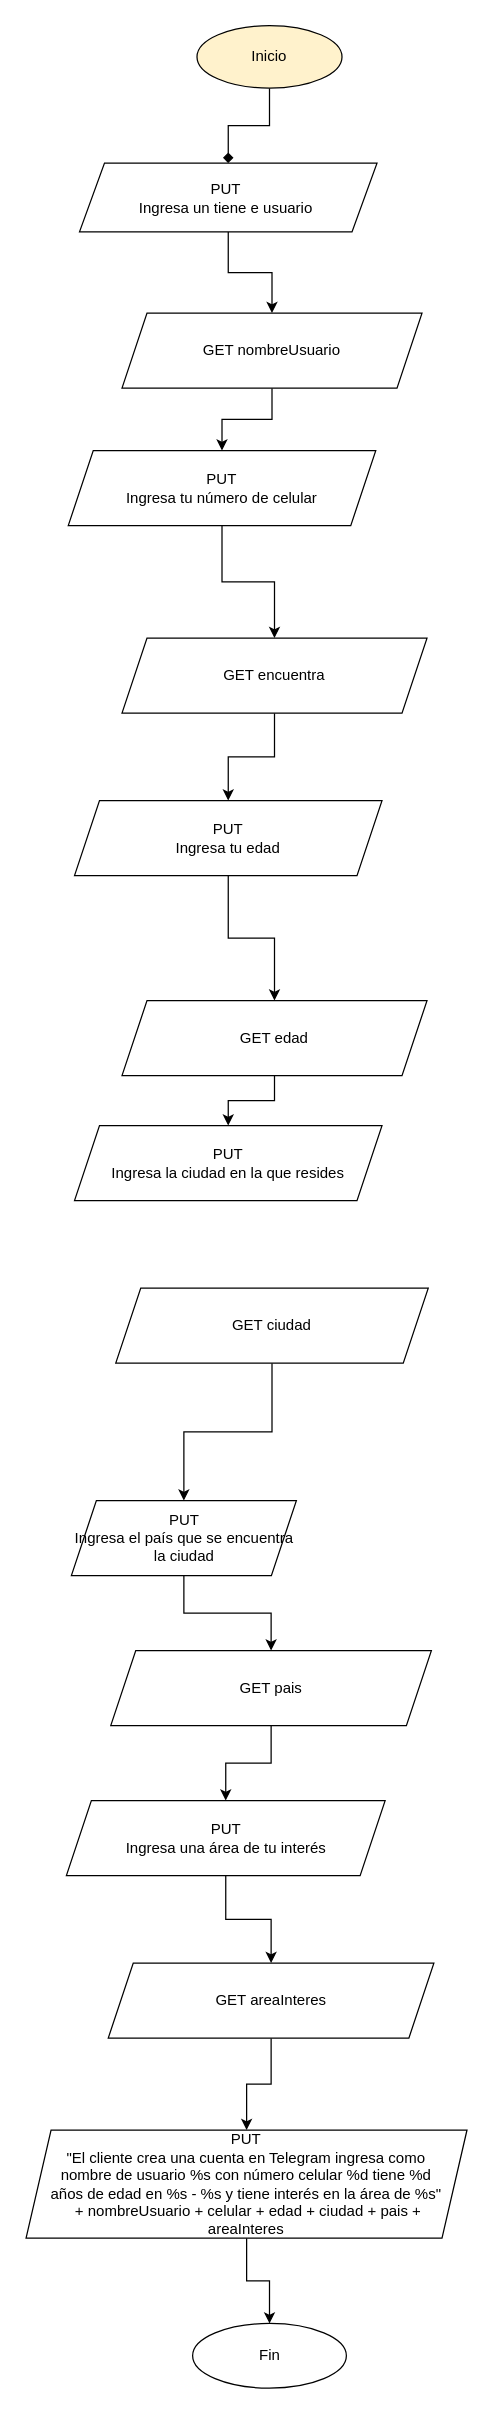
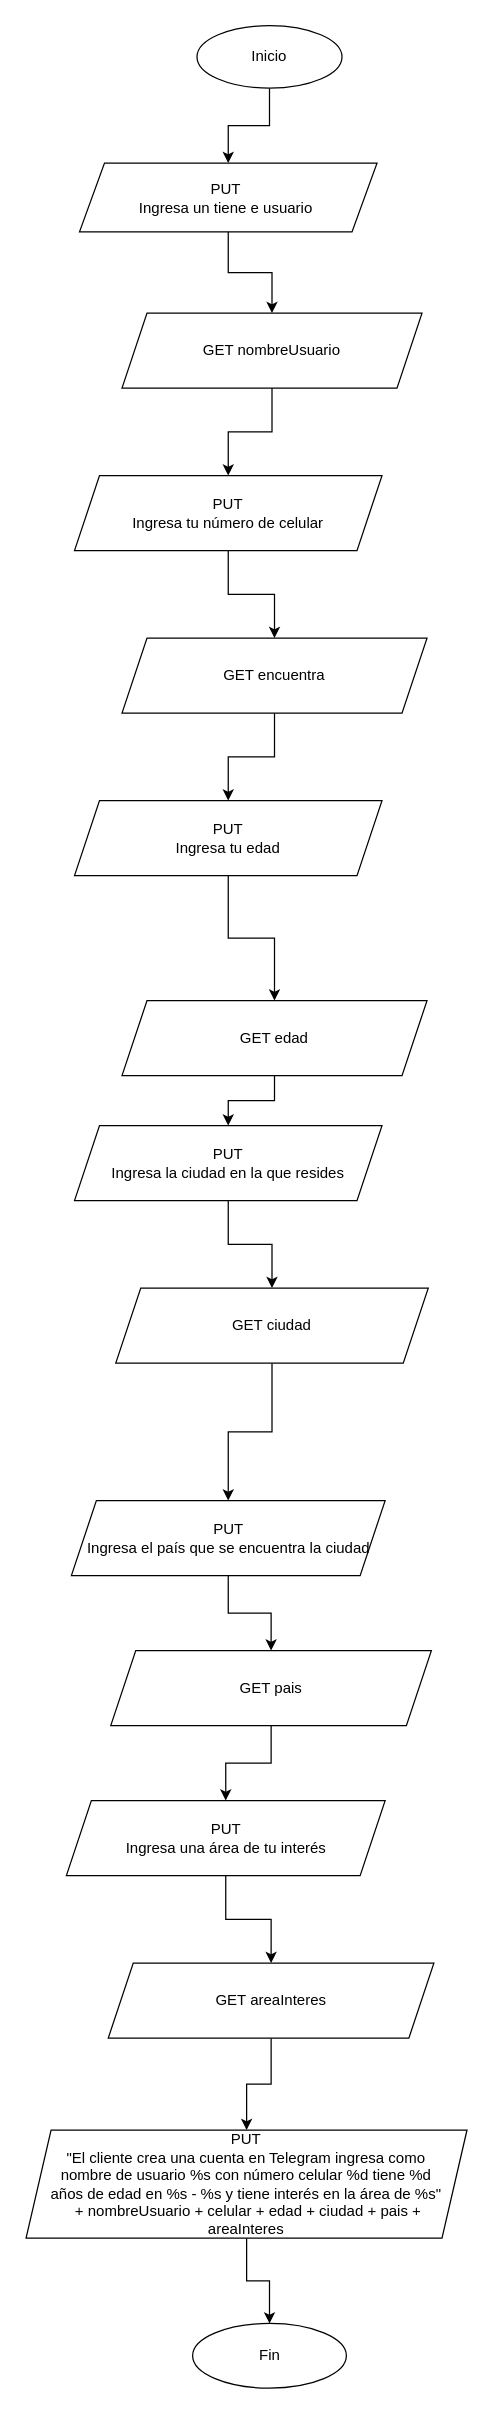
  <mxCell id="0" />
  <mxCell id="1" parent="0" />
- <mxCell id="2" value="" style="edgeStyle=orthogonalEdgeStyle;rounded=0;orthogonalLoop=1;jettySize=auto;html=1;endArrow=diamond;" edge="1" parent="1" source="3" target="5"><mxGeometry relative="1" as="geometry" /></mxCell>
- <mxCell id="3" value="Inicio" style="ellipse;whiteSpace=wrap;html=1;fillColor=#fff2cc;" vertex="1" parent="1"><mxGeometry x="157" y="20" width="116" height="50" as="geometry" /></mxCell>
+ <mxCell id="2" value="" style="edgeStyle=orthogonalEdgeStyle;rounded=0;orthogonalLoop=1;jettySize=auto;html=1;" edge="1" parent="1" source="3" target="5"><mxGeometry relative="1" as="geometry" /></mxCell>
+ <mxCell id="3" value="Inicio" style="ellipse;whiteSpace=wrap;html=1;" vertex="1" parent="1"><mxGeometry x="157" y="20" width="116" height="50" as="geometry" /></mxCell>
  <mxCell id="4" value="" style="edgeStyle=orthogonalEdgeStyle;rounded=0;orthogonalLoop=1;jettySize=auto;html=1;" edge="1" parent="1" source="5" target="7"><mxGeometry relative="1" as="geometry" /></mxCell>
  <mxCell id="5" value="PUT&amp;nbsp;&lt;br&gt;Ingresa un tiene e usuario&amp;nbsp;" style="shape=parallelogram;perimeter=parallelogramPerimeter;whiteSpace=wrap;html=1;fixedSize=1;" vertex="1" parent="1"><mxGeometry x="63" y="130" width="238" height="55" as="geometry" /></mxCell>
  <mxCell id="6" value="" style="edgeStyle=orthogonalEdgeStyle;rounded=0;orthogonalLoop=1;jettySize=auto;html=1;" edge="1" parent="1" source="7" target="9"><mxGeometry relative="1" as="geometry" /></mxCell>
  <mxCell id="7" value="GET nombreUsuario" style="shape=parallelogram;perimeter=parallelogramPerimeter;whiteSpace=wrap;html=1;fixedSize=1;" vertex="1" parent="1"><mxGeometry x="97" y="250" width="240" height="60" as="geometry" /></mxCell>
  <mxCell id="8" value="" style="edgeStyle=orthogonalEdgeStyle;rounded=0;orthogonalLoop=1;jettySize=auto;html=1;" edge="1" parent="1" source="9" target="11"><mxGeometry relative="1" as="geometry" /></mxCell>
- <mxCell id="9" value="PUT&lt;br&gt;Ingresa tu número de celular" style="shape=parallelogram;perimeter=parallelogramPerimeter;whiteSpace=wrap;html=1;fixedSize=1;" vertex="1" parent="1"><mxGeometry x="54" y="360" width="246" height="60" as="geometry" /></mxCell>
+ <mxCell id="9" value="PUT&lt;br&gt;Ingresa tu número de celular" style="shape=parallelogram;perimeter=parallelogramPerimeter;whiteSpace=wrap;html=1;fixedSize=1;" vertex="1" parent="1"><mxGeometry x="59" y="380" width="246" height="60" as="geometry" /></mxCell>
  <mxCell id="10" value="" style="edgeStyle=orthogonalEdgeStyle;rounded=0;orthogonalLoop=1;jettySize=auto;html=1;" edge="1" parent="1" source="11" target="13"><mxGeometry relative="1" as="geometry" /></mxCell>
  <mxCell id="11" value="GET encuentra" style="shape=parallelogram;perimeter=parallelogramPerimeter;whiteSpace=wrap;html=1;fixedSize=1;" vertex="1" parent="1"><mxGeometry x="97" y="510" width="244" height="60" as="geometry" /></mxCell>
  <mxCell id="12" value="" style="edgeStyle=orthogonalEdgeStyle;rounded=0;orthogonalLoop=1;jettySize=auto;html=1;" edge="1" parent="1" source="13" target="15"><mxGeometry relative="1" as="geometry" /></mxCell>
  <mxCell id="13" value="PUT&lt;br&gt;Ingresa tu edad" style="shape=parallelogram;perimeter=parallelogramPerimeter;whiteSpace=wrap;html=1;fixedSize=1;" vertex="1" parent="1"><mxGeometry x="59" y="640" width="246" height="60" as="geometry" /></mxCell>
  <mxCell id="14" value="" style="edgeStyle=orthogonalEdgeStyle;rounded=0;orthogonalLoop=1;jettySize=auto;html=1;" edge="1" parent="1" source="15" target="17"><mxGeometry relative="1" as="geometry" /></mxCell>
  <mxCell id="15" value="GET edad" style="shape=parallelogram;perimeter=parallelogramPerimeter;whiteSpace=wrap;html=1;fixedSize=1;" vertex="1" parent="1"><mxGeometry x="97" y="800" width="244" height="60" as="geometry" /></mxCell>
+ <mxCell id="16" value="" style="edgeStyle=orthogonalEdgeStyle;rounded=0;orthogonalLoop=1;jettySize=auto;html=1;" edge="1" parent="1" source="17" target="19"><mxGeometry relative="1" as="geometry" /></mxCell>
  <mxCell id="17" value="PUT&lt;br&gt;Ingresa la ciudad en la que resides" style="shape=parallelogram;perimeter=parallelogramPerimeter;whiteSpace=wrap;html=1;fixedSize=1;" vertex="1" parent="1"><mxGeometry x="59" y="900" width="246" height="60" as="geometry" /></mxCell>
  <mxCell id="18" value="" style="edgeStyle=orthogonalEdgeStyle;rounded=0;orthogonalLoop=1;jettySize=auto;html=1;" edge="1" parent="1" source="19" target="21"><mxGeometry relative="1" as="geometry" /></mxCell>
  <mxCell id="19" value="GET ciudad" style="shape=parallelogram;perimeter=parallelogramPerimeter;whiteSpace=wrap;html=1;fixedSize=1;" vertex="1" parent="1"><mxGeometry x="92" y="1030" width="250" height="60" as="geometry" /></mxCell>
  <mxCell id="20" value="" style="edgeStyle=orthogonalEdgeStyle;rounded=0;orthogonalLoop=1;jettySize=auto;html=1;" edge="1" parent="1" source="21" target="23"><mxGeometry relative="1" as="geometry" /></mxCell>
- <mxCell id="21" value="PUT&lt;br&gt;Ingresa el país que se encuentra la ciudad" style="shape=parallelogram;perimeter=parallelogramPerimeter;whiteSpace=wrap;html=1;fixedSize=1;" vertex="1" parent="1"><mxGeometry x="56.5" y="1200" width="180" height="60" as="geometry" /></mxCell>
+ <mxCell id="21" value="PUT&lt;br&gt;Ingresa el país que se encuentra la ciudad" style="shape=parallelogram;perimeter=parallelogramPerimeter;whiteSpace=wrap;html=1;fixedSize=1;" vertex="1" parent="1"><mxGeometry x="56.5" y="1200" width="251" height="60" as="geometry" /></mxCell>
  <mxCell id="22" value="" style="edgeStyle=orthogonalEdgeStyle;rounded=0;orthogonalLoop=1;jettySize=auto;html=1;" edge="1" parent="1" source="23" target="25"><mxGeometry relative="1" as="geometry" /></mxCell>
  <mxCell id="23" value="GET pais" style="shape=parallelogram;perimeter=parallelogramPerimeter;whiteSpace=wrap;html=1;fixedSize=1;" vertex="1" parent="1"><mxGeometry x="88" y="1320" width="256.5" height="60" as="geometry" /></mxCell>
  <mxCell id="24" value="" style="edgeStyle=orthogonalEdgeStyle;rounded=0;orthogonalLoop=1;jettySize=auto;html=1;" edge="1" parent="1" source="25" target="27"><mxGeometry relative="1" as="geometry" /></mxCell>
  <mxCell id="25" value="PUT&lt;br&gt;Ingresa una área de tu interés" style="shape=parallelogram;perimeter=parallelogramPerimeter;whiteSpace=wrap;html=1;fixedSize=1;" vertex="1" parent="1"><mxGeometry x="52.5" y="1440" width="255" height="60" as="geometry" /></mxCell>
  <mxCell id="26" value="" style="edgeStyle=orthogonalEdgeStyle;rounded=0;orthogonalLoop=1;jettySize=auto;html=1;" edge="1" parent="1" source="27" target="29"><mxGeometry relative="1" as="geometry" /></mxCell>
  <mxCell id="27" value="GET areaInteres" style="shape=parallelogram;perimeter=parallelogramPerimeter;whiteSpace=wrap;html=1;fixedSize=1;" vertex="1" parent="1"><mxGeometry x="86" y="1570" width="260.5" height="60" as="geometry" /></mxCell>
  <mxCell id="28" value="" style="edgeStyle=orthogonalEdgeStyle;rounded=0;orthogonalLoop=1;jettySize=auto;html=1;" edge="1" parent="1" source="29" target="30"><mxGeometry relative="1" as="geometry" /></mxCell>
  <mxCell id="29" value="PUT&lt;br&gt;&quot;El cliente crea una cuenta en Telegram ingresa como &lt;br&gt;nombre&amp;nbsp;de usuario %s con número celular %d tiene %d &lt;br&gt;años de edad en %s - %s y tiene interés en la área de %s&quot;&lt;br&gt;&amp;nbsp;+ nombreUsuario + celular + edad + ciudad + pais + &lt;br&gt;areaInteres" style="shape=parallelogram;perimeter=parallelogramPerimeter;whiteSpace=wrap;html=1;fixedSize=1;" vertex="1" parent="1"><mxGeometry x="20.25" y="1703.5" width="352.75" height="86.5" as="geometry" /></mxCell>
  <mxCell id="30" value="Fin" style="ellipse;whiteSpace=wrap;html=1;" vertex="1" parent="1"><mxGeometry x="153.5" y="1858.25" width="123" height="51.75" as="geometry" /></mxCell>
